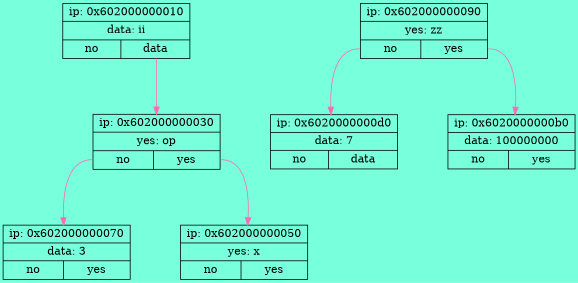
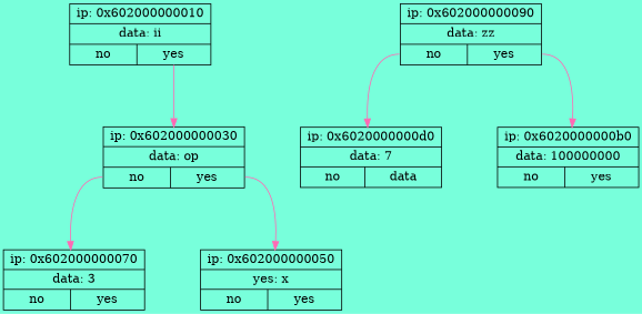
  digraph {
    bgcolor="#78FFDB"
    fontcolor=black
    fontsize=18
    nodesep=0.9
    rankdir=TB
    ranksep=1.0
    style=rounded
    node [shape=record]
    edge [color="#FF69B4" tailport=f2]
-   n1 [label="{ip: 0x602000000010 | data: ii | {<f1> no | <f2> data}}"]
-   n2 [label="{ip: 0x602000000030 | yes: op | {<f1> no | <f2> yes}}"]
-   n3 [label="{ip: 0x602000000090 | yes: zz | {<f1> no | <f2> yes}}"]
+   n1 [label="{ip: 0x602000000010 | data: ii | {<f1> no | <f2> yes}}"]
+   n2 [label="{ip: 0x602000000030 | data: op | {<f1> no | <f2> yes}}"]
+   n3 [label="{ip: 0x602000000090 | data: zz | {<f1> no | <f2> yes}}"]
    n4 [label="{ip: 0x6020000000d0 | data: 7 | {<f1> no | <f2> data}}"]
    n5 [label="{ip: 0x6020000000b0 | data: 100000000 | {<f1> no | <f2> yes}}"]
    n6 [label="{ip: 0x602000000070 | data: 3 | {<f1> no | <f2> yes}}"]
    n7 [label="{ip: 0x602000000050 | yes: x | {<f1> no | <f2> yes}}"]
    n1 -> n2
    n2 -> n6 [tailport=f1]
    n2 -> n7
    n3 -> n4 [tailport=f1]
    n3 -> n5
  }
